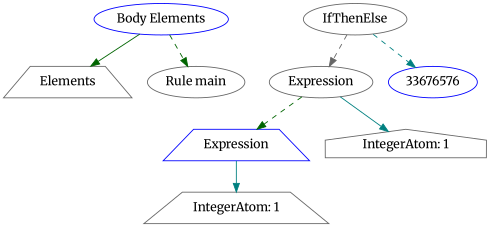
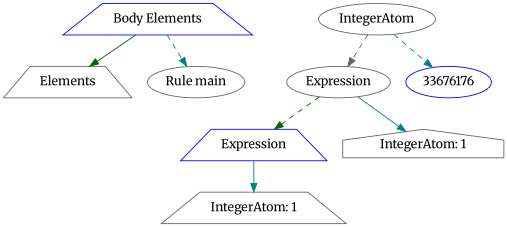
  digraph {
    fontname=Merriweather
    node [color=gray40 fontname=Merriweather shape=trapezium]
    edge [color=teal fontname=Merriweather style=dashed]
    n1 [label=Elements]
    n2 [label="Rule main" shape=ellipse]
-   n3 [label=IfThenElse shape=ellipse]
+   n3 [label=IntegerAtom shape=ellipse]
    n4 [label=Expression shape=ellipse]
-   33676176 [color=blue shape=ellipse label=33676576]
+   33676176 [color=blue shape=ellipse]
    n6 [color=blue label=Expression]
    n7 [label="IntegerAtom: 1" shape=house]
    n8 [label="IntegerAtom: 1"]
-   n9 [color=blue label="Body Elements" shape=ellipse]
+   n9 [color=blue label="Body Elements"]
    n3 -> n4 [color=gray40]
    n3 -> 33676176
    n4 -> n6 [color=darkgreen]
    n4 -> n7 [style=solid]
    n6 -> n8 [style=solid]
    n9 -> n1 [color=darkgreen style=solid]
-   n9 -> n2 [color=darkgreen]
+   n9 -> n2
  }
